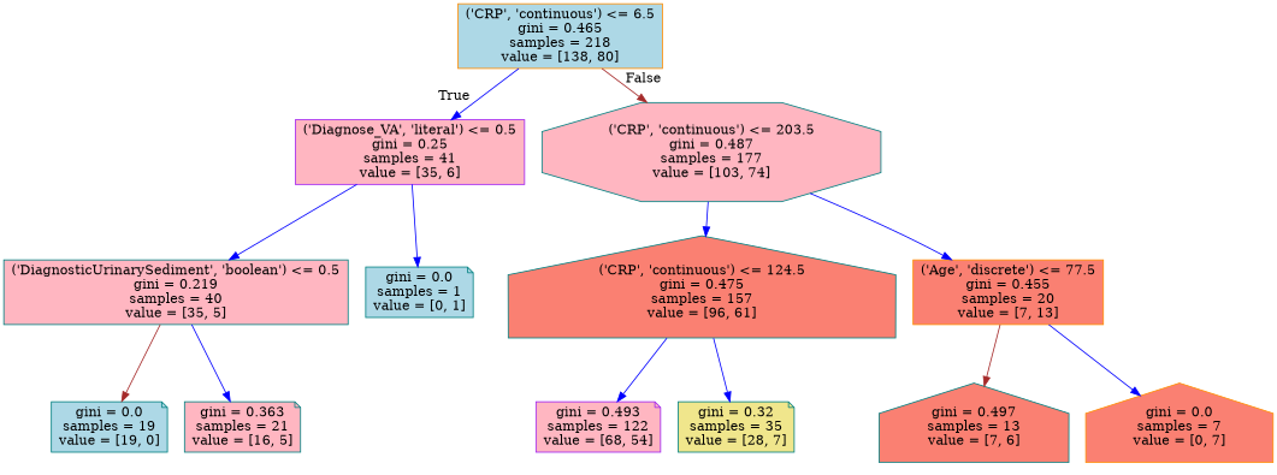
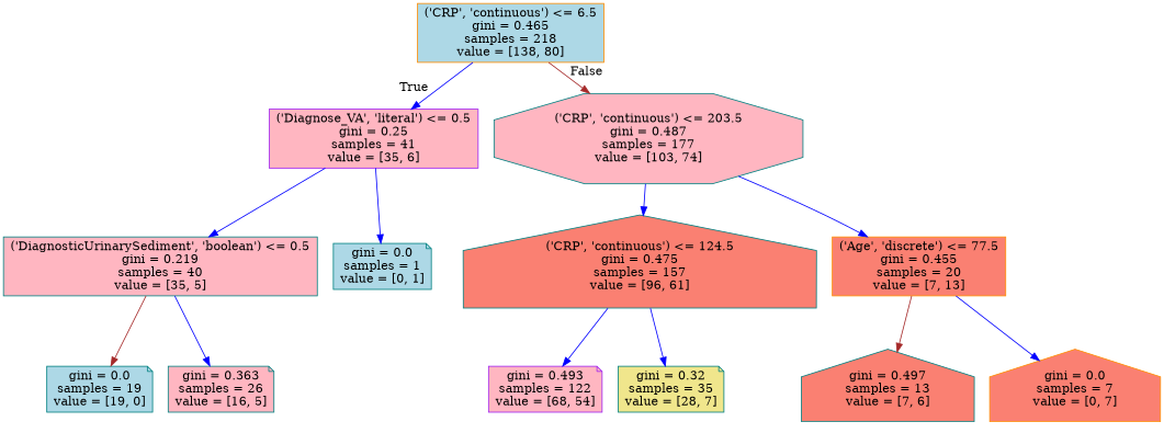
  digraph {
    node [color=teal fillcolor=lightpink shape=note style=filled]
    edge [color=blue]
    n1 [color=darkorange fillcolor=lightblue label="('CRP', 'continuous') <= 6.5\ngini = 0.465\nsamples = 218\nvalue = [138, 80]" shape=box]
    n2 [color=purple label="('Diagnose_VA', 'literal') <= 0.5\ngini = 0.25\nsamples = 41\nvalue = [35, 6]" shape=box]
    n3 [label="('CRP', 'continuous') <= 203.5\ngini = 0.487\nsamples = 177\nvalue = [103, 74]" shape=octagon]
    n4 [label="('DiagnosticUrinarySediment', 'boolean') <= 0.5\ngini = 0.219\nsamples = 40\nvalue = [35, 5]" shape=box]
    n5 [fillcolor=lightblue label="gini = 0.0\nsamples = 1\nvalue = [0, 1]"]
    n6 [fillcolor=salmon label="('CRP', 'continuous') <= 124.5\ngini = 0.475\nsamples = 157\nvalue = [96, 61]" shape=house]
    n7 [color=darkorange fillcolor=salmon label="('Age', 'discrete') <= 77.5\ngini = 0.455\nsamples = 20\nvalue = [7, 13]" shape=box]
    n8 [fillcolor=lightblue label="gini = 0.0\nsamples = 19\nvalue = [19, 0]"]
-   n9 [label="gini = 0.363\nsamples = 21\nvalue = [16, 5]"]
+   n9 [label="gini = 0.363\nsamples = 26\nvalue = [16, 5]"]
    n10 [color=purple label="gini = 0.493\nsamples = 122\nvalue = [68, 54]"]
    n11 [fillcolor=khaki label="gini = 0.32\nsamples = 35\nvalue = [28, 7]"]
    n12 [fillcolor=salmon label="gini = 0.497\nsamples = 13\nvalue = [7, 6]" shape=house]
    n13 [color=darkorange fillcolor=salmon label="gini = 0.0\nsamples = 7\nvalue = [0, 7]" shape=house]
    n1 -> n2 [headlabel=True labelangle=45 labeldistance=2.5]
    n1 -> n3 [color=brown headlabel=False labelangle=-45 labeldistance=2.5]
    n2 -> n4
    n2 -> n5
    n3 -> n6
    n3 -> n7
    n4 -> n8 [color=brown]
    n4 -> n9
    n6 -> n10
    n6 -> n11
    n7 -> n12 [color=brown]
    n7 -> n13
  }
